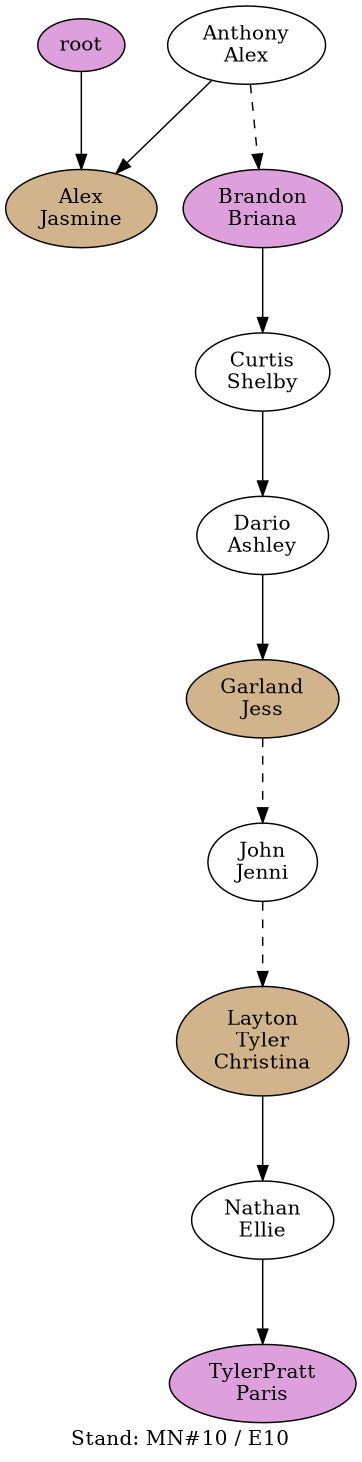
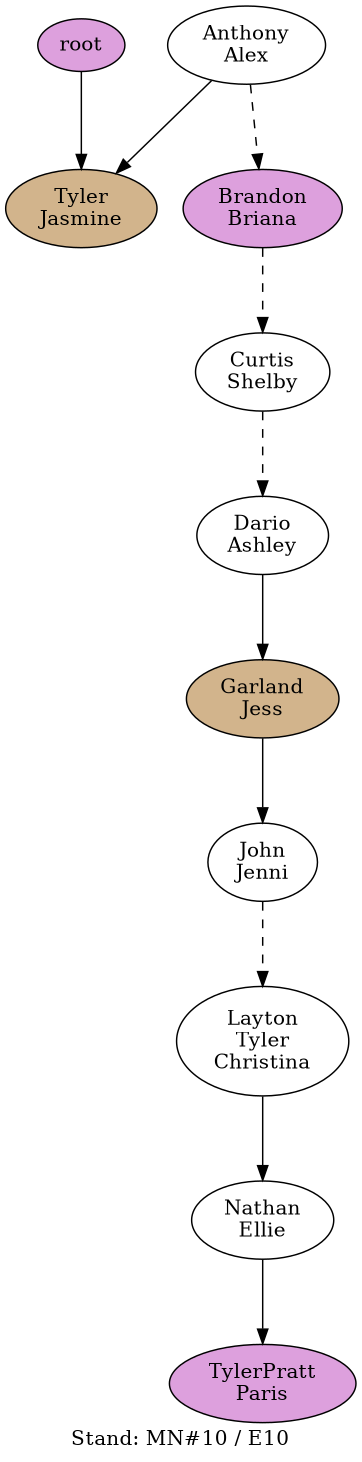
  digraph {
    label="Stand: MN#10 / E10"
    labelloc=b
    ranksep=0.8
    node [fillcolor=white style=filled]
    edge [style=solid]
-   n1 [fillcolor=tan label="Alex\nJasmine"]
+   n1 [fillcolor=tan label="Tyler\nJasmine"]
    n2 [label="Anthony\nAlex"]
    n3 [fillcolor=plum label="Brandon\nBriana"]
    root [fillcolor=plum]
    n5 [label="Curtis\nShelby"]
    n6 [label="Dario\nAshley"]
    n7 [fillcolor=tan label="Garland\nJess"]
    n8 [label="John\nJenni"]
-   n9 [fillcolor=tan label="Layton\nTyler\nChristina"]
+   n9 [label="Layton\nTyler\nChristina"]
    n10 [label="Nathan\nEllie"]
    n11 [fillcolor=plum label="TylerPratt\nParis"]
    n2 -> n1
    n2 -> n3 [style=dashed]
-   n3 -> n5
+   n3 -> n5 [style=dashed]
    root -> n1
-   n5 -> n6
+   n5 -> n6 [style=dashed]
    n6 -> n7
-   n7 -> n8 [style=dashed]
+   n7 -> n8
    n8 -> n9 [style=dashed]
    n9 -> n10
    n10 -> n11
  }
